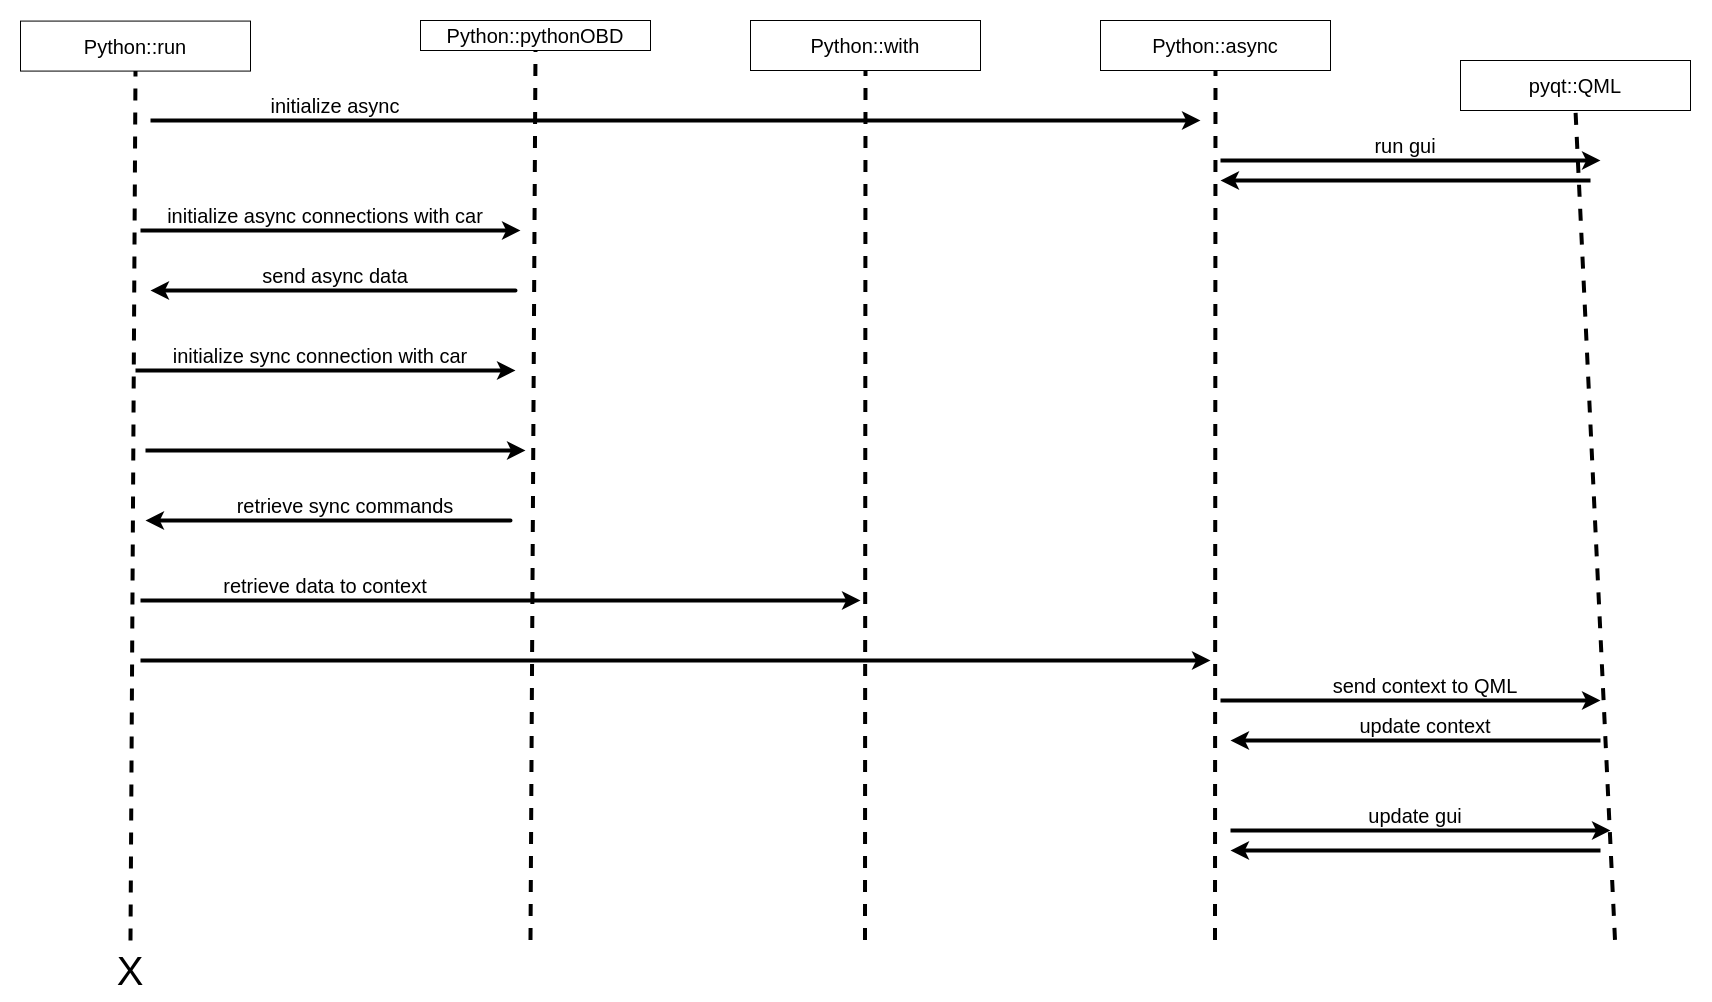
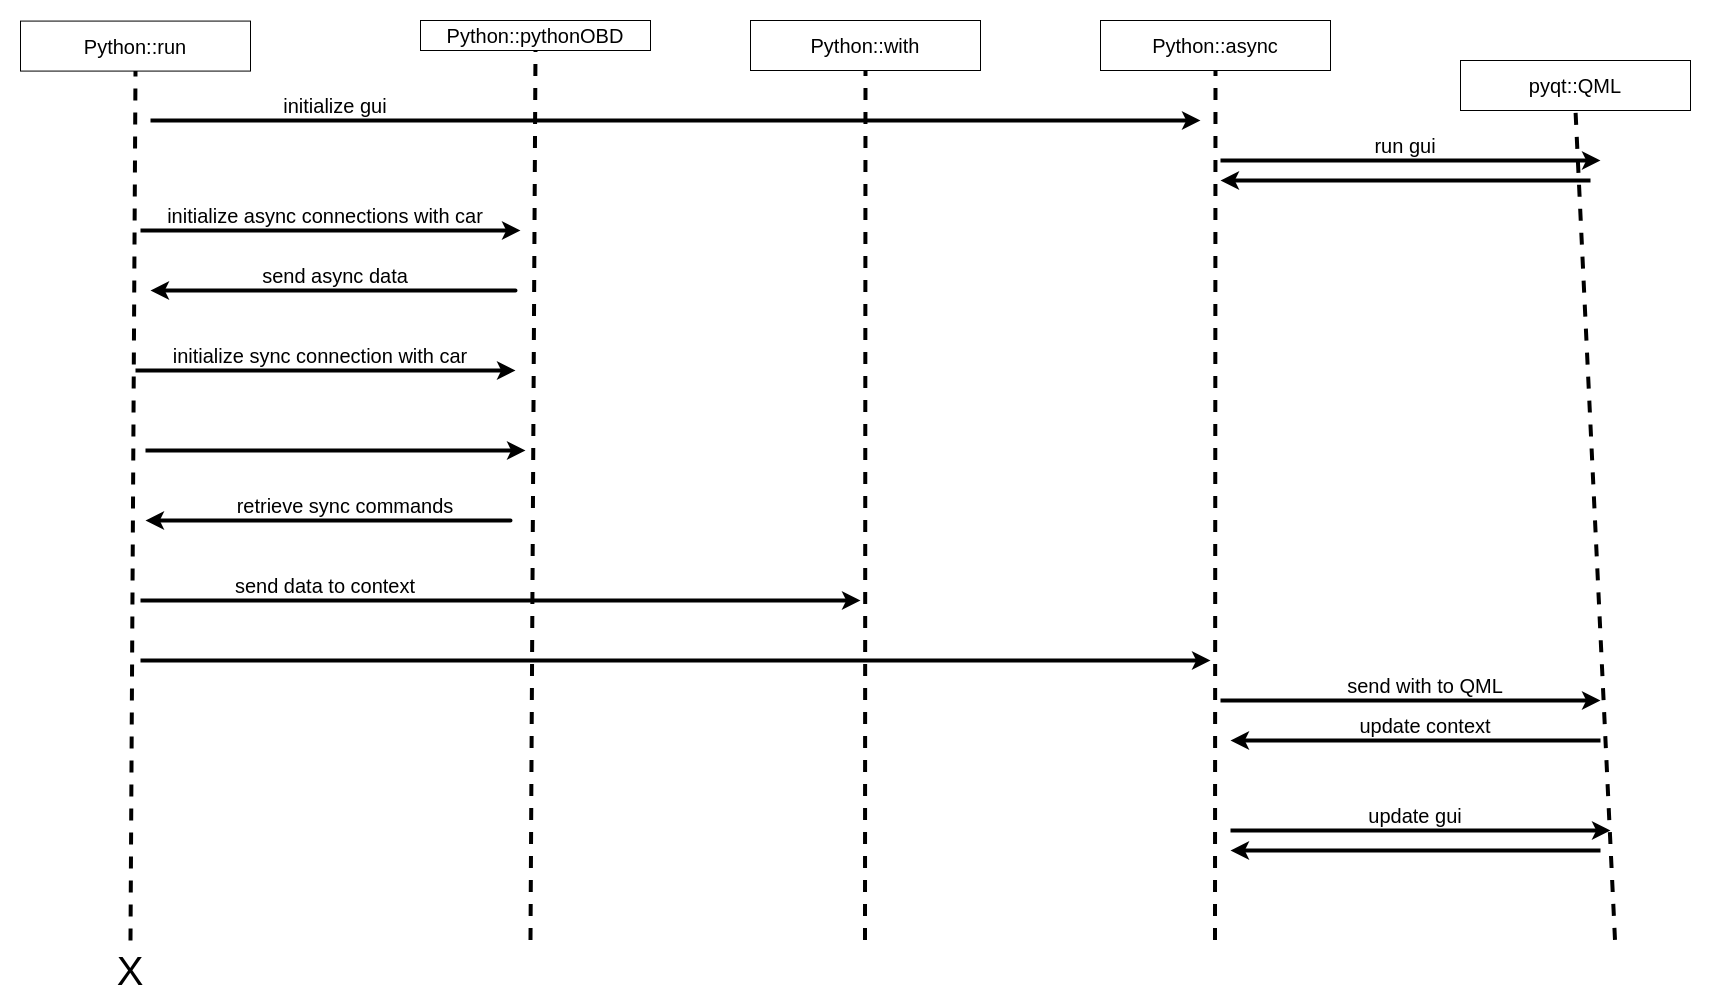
  <mxCell id="0" />
  <mxCell id="1" parent="0" />
  <mxCell id="2" value="Python::pythonOBD" style="rounded=0;whiteSpace=wrap;html=1;fontSize=20;" vertex="1" parent="1"><mxGeometry x="420" y="20" width="230" height="30" as="geometry" /></mxCell>
  <mxCell id="3" value="Python::run" style="rounded=0;whiteSpace=wrap;html=1;fontSize=20;" vertex="1" parent="1"><mxGeometry x="20" y="20.58" width="230" height="50" as="geometry" /></mxCell>
  <mxCell id="4" value="Python::async" style="rounded=0;whiteSpace=wrap;html=1;fontSize=20;" vertex="1" parent="1"><mxGeometry x="1100" y="20" width="230" height="50" as="geometry" /></mxCell>
  <mxCell id="5" value="pyqt::QML" style="rounded=0;whiteSpace=wrap;html=1;fontSize=20;" vertex="1" parent="1"><mxGeometry x="1460" y="60" width="230" height="50" as="geometry" /></mxCell>
  <mxCell id="6" value="" style="endArrow=none;dashed=1;html=1;fontSize=20;strokeWidth=4;entryX=0.5;entryY=1;entryDx=0;entryDy=0;" edge="1" parent="1" target="3"><mxGeometry width="50" height="50" relative="1" as="geometry"><mxPoint x="130" y="940" as="sourcePoint" /><mxPoint x="130" y="130" as="targetPoint" /></mxGeometry></mxCell>
  <mxCell id="7" value="&lt;font style=&quot;font-size: 40px&quot;&gt;X&lt;/font&gt;" style="text;html=1;strokeColor=none;fillColor=none;align=center;verticalAlign=middle;whiteSpace=wrap;rounded=0;fontSize=20;" vertex="1" parent="1"><mxGeometry x="110" y="960" width="40" height="20" as="geometry" /></mxCell>
  <mxCell id="8" value="" style="endArrow=none;dashed=1;html=1;fontSize=20;strokeWidth=4;entryX=0.5;entryY=1;entryDx=0;entryDy=0;" edge="1" parent="1" target="2"><mxGeometry width="50" height="50" relative="1" as="geometry"><mxPoint x="530" y="939.42" as="sourcePoint" /><mxPoint x="530" y="129.42" as="targetPoint" /></mxGeometry></mxCell>
  <mxCell id="9" value="" style="endArrow=none;dashed=1;html=1;fontSize=20;strokeWidth=4;entryX=0.5;entryY=1;entryDx=0;entryDy=0;" edge="1" parent="1" target="4"><mxGeometry width="50" height="50" relative="1" as="geometry"><mxPoint x="1214.5" y="939.42" as="sourcePoint" /><mxPoint x="1214.5" y="129.42" as="targetPoint" /></mxGeometry></mxCell>
  <mxCell id="10" value="" style="endArrow=none;dashed=1;html=1;fontSize=20;strokeWidth=4;entryX=0.5;entryY=1;entryDx=0;entryDy=0;" edge="1" parent="1" target="5"><mxGeometry width="50" height="50" relative="1" as="geometry"><mxPoint x="1614.5" y="939.42" as="sourcePoint" /><mxPoint x="1614.5" y="129.42" as="targetPoint" /></mxGeometry></mxCell>
  <mxCell id="11" value="" style="endArrow=classic;html=1;strokeWidth=4;fontSize=20;" edge="1" parent="1"><mxGeometry width="50" height="50" relative="1" as="geometry"><mxPoint x="140" y="230" as="sourcePoint" /><mxPoint x="520" y="230" as="targetPoint" /></mxGeometry></mxCell>
  <mxCell id="12" value="Python::with" style="rounded=0;whiteSpace=wrap;html=1;fontSize=20;" vertex="1" parent="1"><mxGeometry x="750" y="20" width="230" height="50" as="geometry" /></mxCell>
  <mxCell id="13" value="" style="endArrow=none;dashed=1;html=1;fontSize=20;strokeWidth=4;entryX=0.5;entryY=1;entryDx=0;entryDy=0;" edge="1" parent="1" target="12"><mxGeometry width="50" height="50" relative="1" as="geometry"><mxPoint x="864.5" y="939.42" as="sourcePoint" /><mxPoint x="864.5" y="129.42" as="targetPoint" /></mxGeometry></mxCell>
  <mxCell id="14" value="initialize async connections with car" style="text;html=1;strokeColor=none;fillColor=none;align=center;verticalAlign=middle;whiteSpace=wrap;rounded=0;fontSize=20;" vertex="1" parent="1"><mxGeometry x="160" y="200" width="330" height="30" as="geometry" /></mxCell>
  <mxCell id="15" value="" style="endArrow=classic;html=1;strokeWidth=4;fontSize=20;" edge="1" parent="1"><mxGeometry width="50" height="50" relative="1" as="geometry"><mxPoint x="250" y="290" as="sourcePoint" /><mxPoint x="150" y="290" as="targetPoint" /><Array as="points"><mxPoint x="520" y="290" /></Array></mxGeometry></mxCell>
  <mxCell id="16" value="send async data" style="text;html=1;strokeColor=none;fillColor=none;align=center;verticalAlign=middle;whiteSpace=wrap;rounded=0;fontSize=20;" vertex="1" parent="1"><mxGeometry x="170" y="260" width="330" height="30" as="geometry" /></mxCell>
  <mxCell id="17" value="" style="endArrow=classic;html=1;strokeWidth=4;fontSize=20;" edge="1" parent="1"><mxGeometry width="50" height="50" relative="1" as="geometry"><mxPoint x="135" y="370" as="sourcePoint" /><mxPoint x="515" y="370" as="targetPoint" /></mxGeometry></mxCell>
  <mxCell id="18" value="initialize sync connection with car" style="text;html=1;strokeColor=none;fillColor=none;align=center;verticalAlign=middle;whiteSpace=wrap;rounded=0;fontSize=20;" vertex="1" parent="1"><mxGeometry x="155" y="340" width="330" height="30" as="geometry" /></mxCell>
  <mxCell id="19" value="" style="endArrow=classic;html=1;strokeWidth=4;fontSize=20;" edge="1" parent="1"><mxGeometry width="50" height="50" relative="1" as="geometry"><mxPoint x="245" y="520" as="sourcePoint" /><mxPoint x="145" y="520" as="targetPoint" /><Array as="points"><mxPoint x="515" y="520" /></Array></mxGeometry></mxCell>
  <mxCell id="20" value="retrieve sync commands" style="text;html=1;strokeColor=none;fillColor=none;align=center;verticalAlign=middle;whiteSpace=wrap;rounded=0;fontSize=20;" vertex="1" parent="1"><mxGeometry x="180" y="490" width="330" height="30" as="geometry" /></mxCell>
  <mxCell id="21" value="" style="endArrow=classic;html=1;strokeWidth=4;fontSize=20;" edge="1" parent="1"><mxGeometry width="50" height="50" relative="1" as="geometry"><mxPoint x="145" y="450" as="sourcePoint" /><mxPoint x="525" y="450" as="targetPoint" /></mxGeometry></mxCell>
  <mxCell id="22" value="" style="endArrow=classic;html=1;strokeWidth=4;fontSize=20;" edge="1" parent="1"><mxGeometry width="50" height="50" relative="1" as="geometry"><mxPoint x="140" y="600" as="sourcePoint" /><mxPoint x="860" y="600" as="targetPoint" /></mxGeometry></mxCell>
- <mxCell id="23" value="retrieve data to context" style="text;html=1;strokeColor=none;fillColor=none;align=center;verticalAlign=middle;whiteSpace=wrap;rounded=0;fontSize=20;" vertex="1" parent="1"><mxGeometry x="160" y="570" width="330" height="30" as="geometry" /></mxCell>
+ <mxCell id="23" value="send data to context" style="text;html=1;strokeColor=none;fillColor=none;align=center;verticalAlign=middle;whiteSpace=wrap;rounded=0;fontSize=20;" vertex="1" parent="1"><mxGeometry x="160" y="570" width="330" height="30" as="geometry" /></mxCell>
  <mxCell id="24" value="" style="endArrow=classic;html=1;strokeWidth=4;fontSize=20;" edge="1" parent="1"><mxGeometry width="50" height="50" relative="1" as="geometry"><mxPoint x="140" y="660" as="sourcePoint" /><mxPoint x="1210" y="660" as="targetPoint" /></mxGeometry></mxCell>
  <mxCell id="25" value="" style="endArrow=classic;html=1;strokeWidth=4;fontSize=20;" edge="1" parent="1"><mxGeometry width="50" height="50" relative="1" as="geometry"><mxPoint x="1220" y="160" as="sourcePoint" /><mxPoint x="1600" y="160" as="targetPoint" /></mxGeometry></mxCell>
  <mxCell id="26" value="run gui" style="text;html=1;strokeColor=none;fillColor=none;align=center;verticalAlign=middle;whiteSpace=wrap;rounded=0;fontSize=20;" vertex="1" parent="1"><mxGeometry x="1240" y="130" width="330" height="30" as="geometry" /></mxCell>
  <mxCell id="27" value="" style="endArrow=classic;html=1;strokeWidth=4;fontSize=20;" edge="1" parent="1"><mxGeometry width="50" height="50" relative="1" as="geometry"><mxPoint x="150" y="120" as="sourcePoint" /><mxPoint x="1200" y="120" as="targetPoint" /></mxGeometry></mxCell>
- <mxCell id="28" value="initialize async" style="text;html=1;strokeColor=none;fillColor=none;align=center;verticalAlign=middle;whiteSpace=wrap;rounded=0;fontSize=20;" vertex="1" parent="1"><mxGeometry x="170" y="90" width="330" height="30" as="geometry" /></mxCell>
+ <mxCell id="28" value="initialize gui" style="text;html=1;strokeColor=none;fillColor=none;align=center;verticalAlign=middle;whiteSpace=wrap;rounded=0;fontSize=20;" vertex="1" parent="1"><mxGeometry x="170" y="90" width="330" height="30" as="geometry" /></mxCell>
  <mxCell id="29" value="" style="endArrow=classic;html=1;strokeWidth=4;fontSize=20;" edge="1" parent="1"><mxGeometry width="50" height="50" relative="1" as="geometry"><mxPoint x="1590" y="180" as="sourcePoint" /><mxPoint x="1220" y="180" as="targetPoint" /></mxGeometry></mxCell>
  <mxCell id="30" value="" style="endArrow=classic;html=1;strokeWidth=4;fontSize=20;" edge="1" parent="1"><mxGeometry width="50" height="50" relative="1" as="geometry"><mxPoint x="1220" y="700" as="sourcePoint" /><mxPoint x="1600" y="700" as="targetPoint" /></mxGeometry></mxCell>
- <mxCell id="31" value="send context to QML" style="text;html=1;strokeColor=none;fillColor=none;align=center;verticalAlign=middle;whiteSpace=wrap;rounded=0;fontSize=20;" vertex="1" parent="1"><mxGeometry x="1260" y="670" width="330" height="30" as="geometry" /></mxCell>
+ <mxCell id="31" value="send with to QML" style="text;html=1;strokeColor=none;fillColor=none;align=center;verticalAlign=middle;whiteSpace=wrap;rounded=0;fontSize=20;" vertex="1" parent="1"><mxGeometry x="1260" y="670" width="330" height="30" as="geometry" /></mxCell>
  <mxCell id="32" value="" style="endArrow=classic;html=1;strokeWidth=4;fontSize=20;" edge="1" parent="1"><mxGeometry width="50" height="50" relative="1" as="geometry"><mxPoint x="1230" y="830" as="sourcePoint" /><mxPoint x="1610" y="830" as="targetPoint" /></mxGeometry></mxCell>
  <mxCell id="33" value="update gui" style="text;html=1;strokeColor=none;fillColor=none;align=center;verticalAlign=middle;whiteSpace=wrap;rounded=0;fontSize=20;" vertex="1" parent="1"><mxGeometry x="1250" y="800" width="330" height="30" as="geometry" /></mxCell>
  <mxCell id="34" value="" style="endArrow=classic;html=1;strokeWidth=4;fontSize=20;" edge="1" parent="1"><mxGeometry width="50" height="50" relative="1" as="geometry"><mxPoint x="1600" y="850" as="sourcePoint" /><mxPoint x="1230" y="850" as="targetPoint" /></mxGeometry></mxCell>
  <mxCell id="35" value="" style="endArrow=classic;html=1;strokeWidth=4;fontSize=20;" edge="1" parent="1"><mxGeometry width="50" height="50" relative="1" as="geometry"><mxPoint x="1600" y="740" as="sourcePoint" /><mxPoint x="1230" y="740" as="targetPoint" /></mxGeometry></mxCell>
  <mxCell id="36" value="update context" style="text;html=1;strokeColor=none;fillColor=none;align=center;verticalAlign=middle;whiteSpace=wrap;rounded=0;fontSize=20;" vertex="1" parent="1"><mxGeometry x="1260" y="710" width="330" height="30" as="geometry" /></mxCell>
